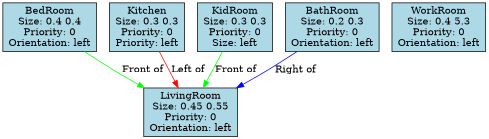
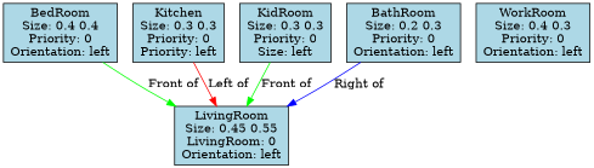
  digraph {
    node [fillcolor=lightblue shape=rect style=filled]
    edge [color=green]
-   n1 [height=0.55 label="LivingRoom\nSize: 0.45 0.55\nPriority: 0\nOrientation: left" width=0.45]
+   n1 [height=0.55 label="LivingRoom\nSize: 0.45 0.55\nLivingRoom: 0\nOrientation: left" width=0.45]
    n2 [height=0.4 label="BedRoom\nSize: 0.4 0.4\nPriority: 0\nOrientation: left" width=0.4]
    n3 [height=0.3 label="Kitchen\nSize: 0.3 0.3\nPriority: 0\nPriority: left" width=0.3]
    n4 [height=0.3 label="KidRoom\nSize: 0.3 0.3\nPriority: 0\nSize: left" width=0.3]
    n5 [height=0.3 label="BathRoom\nSize: 0.2 0.3\nPriority: 0\nOrientation: left" width=0.2]
-   n6 [height=0.3 label="WorkRoom\nSize: 0.4 5.3\nPriority: 0\nOrientation: left" width=0.4]
+   n6 [height=0.3 label="WorkRoom\nSize: 0.4 0.3\nPriority: 0\nOrientation: left" width=0.4]
    n2 -> n1 [label="Front of\n"]
    n3 -> n1 [color=red label="Left of\n"]
    n4 -> n1 [label="Front of\n"]
    n5 -> n1 [color=blue label="Right of\n"]
  }
